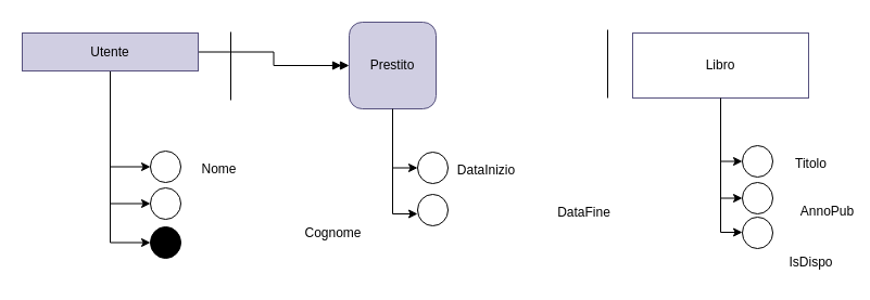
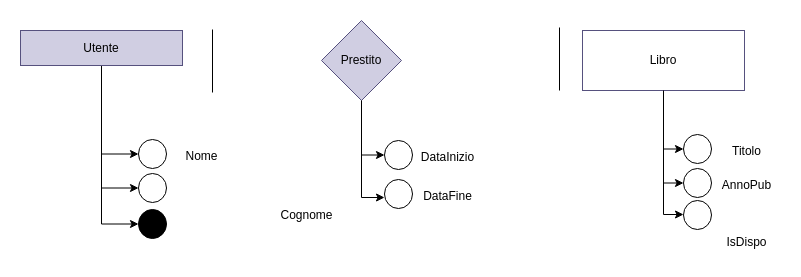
  <mxCell id="0" />
  <mxCell id="1" parent="0" />
- <mxCell id="2" style="edgeStyle=orthogonalEdgeStyle;rounded=0;orthogonalLoop=1;jettySize=auto;html=1;exitX=1;exitY=0.5;exitDx=0;exitDy=0;strokeColor=#000000;endArrow=doubleBlock;endFill=1;" edge="1" parent="1" source="6" target="11"><mxGeometry relative="1" as="geometry" /></mxCell>
  <mxCell id="3" style="edgeStyle=orthogonalEdgeStyle;rounded=0;orthogonalLoop=1;jettySize=auto;html=1;exitX=0.5;exitY=1;exitDx=0;exitDy=0;entryX=0;entryY=0.5;entryDx=0;entryDy=0;strokeColor=#000000;" edge="1" parent="1" source="6" target="19"><mxGeometry relative="1" as="geometry" /></mxCell>
  <mxCell id="4" style="edgeStyle=orthogonalEdgeStyle;rounded=0;orthogonalLoop=1;jettySize=auto;html=1;exitX=0.5;exitY=1;exitDx=0;exitDy=0;entryX=0;entryY=0.5;entryDx=0;entryDy=0;strokeColor=#000000;" edge="1" parent="1" source="6" target="21"><mxGeometry relative="1" as="geometry" /></mxCell>
  <mxCell id="5" style="edgeStyle=orthogonalEdgeStyle;rounded=0;orthogonalLoop=1;jettySize=auto;html=1;exitX=0.5;exitY=1;exitDx=0;exitDy=0;entryX=0;entryY=0.5;entryDx=0;entryDy=0;strokeColor=#000000;" edge="1" parent="1" source="6" target="23"><mxGeometry relative="1" as="geometry" /></mxCell>
  <mxCell id="6" value="&lt;font color=&quot;#000000&quot;&gt;Utente&lt;/font&gt;" style="rounded=0;whiteSpace=wrap;html=1;fillColor=#d0cee2;strokeColor=#56517e;" vertex="1" parent="1"><mxGeometry x="20" y="30" width="162" height="35" as="geometry" /></mxCell>
  <mxCell id="7" style="edgeStyle=orthogonalEdgeStyle;rounded=0;orthogonalLoop=1;jettySize=auto;html=1;exitX=0.5;exitY=1;exitDx=0;exitDy=0;entryX=0;entryY=0.5;entryDx=0;entryDy=0;strokeColor=#000000;" edge="1" parent="1" source="9" target="24"><mxGeometry relative="1" as="geometry" /></mxCell>
  <mxCell id="8" style="edgeStyle=orthogonalEdgeStyle;rounded=0;orthogonalLoop=1;jettySize=auto;html=1;exitX=0.5;exitY=1;exitDx=0;exitDy=0;entryX=0;entryY=0.5;entryDx=0;entryDy=0;strokeColor=#000000;" edge="1" parent="1" source="9" target="26"><mxGeometry relative="1" as="geometry" /></mxCell>
  <mxCell id="9" value="&lt;font color=&quot;#000000&quot;&gt;Libro&lt;/font&gt;" style="rounded=0;whiteSpace=wrap;html=1;fillColor=#ffffff;strokeColor=#56517e;" vertex="1" parent="1"><mxGeometry x="582" y="30" width="162" height="60" as="geometry" /></mxCell>
  <mxCell id="10" style="edgeStyle=orthogonalEdgeStyle;rounded=0;orthogonalLoop=1;jettySize=auto;html=1;exitX=0.5;exitY=1;exitDx=0;exitDy=0;entryX=0;entryY=0.5;entryDx=0;entryDy=0;strokeColor=#000000;" edge="1" parent="1" source="11" target="14"><mxGeometry relative="1" as="geometry" /></mxCell>
- <mxCell id="11" value="&lt;font color=&quot;#000000&quot;&gt;Prestito&lt;/font&gt;" style="whiteSpace=wrap;html=1;fillColor=#d0cee2;strokeColor=#56517e;rounded=1;" vertex="1" parent="1"><mxGeometry x="321" y="20" width="80" height="80" as="geometry" /></mxCell>
+ <mxCell id="11" value="&lt;font color=&quot;#000000&quot;&gt;Prestito&lt;/font&gt;" style="rhombus;whiteSpace=wrap;html=1;fillColor=#d0cee2;strokeColor=#56517e;" vertex="1" parent="1"><mxGeometry x="321" y="20" width="80" height="80" as="geometry" /></mxCell>
  <mxCell id="12" value="" style="endArrow=none;html=1;rounded=0;strokeColor=#000000;" edge="1" parent="1"><mxGeometry width="50" height="50" relative="1" as="geometry"><mxPoint x="212" y="92" as="sourcePoint" /><mxPoint x="212" y="29" as="targetPoint" /></mxGeometry></mxCell>
  <mxCell id="13" value="" style="endArrow=none;html=1;rounded=0;strokeColor=#000000;" edge="1" parent="1"><mxGeometry width="50" height="50" relative="1" as="geometry"><mxPoint x="559" y="90" as="sourcePoint" /><mxPoint x="559" y="27" as="targetPoint" /></mxGeometry></mxCell>
  <mxCell id="14" value="" style="ellipse;whiteSpace=wrap;html=1;fillColor=#FFFFFF;strokeColor=#000000;" vertex="1" parent="1"><mxGeometry x="384" y="140" width="28" height="29" as="geometry" /></mxCell>
  <mxCell id="15" value="&lt;font color=&quot;#000000&quot;&gt;DataInizio&lt;/font&gt;" style="text;html=1;align=center;verticalAlign=middle;resizable=0;points=[];autosize=1;strokeColor=none;fillColor=none;" vertex="1" parent="1"><mxGeometry x="411" y="144" width="71" height="26" as="geometry" /></mxCell>
  <mxCell id="16" value="" style="ellipse;whiteSpace=wrap;html=1;fillColor=#FFFFFF;strokeColor=#000000;" vertex="1" parent="1"><mxGeometry x="384" y="179" width="28" height="29" as="geometry" /></mxCell>
- <mxCell id="17" value="&lt;font color=&quot;#000000&quot;&gt;DataFine&lt;/font&gt;" style="text;html=1;align=center;verticalAlign=middle;resizable=0;points=[];autosize=1;strokeColor=none;fillColor=none;" vertex="1" parent="1"><mxGeometry x="503" y="183" width="67" height="26" as="geometry" /></mxCell>
+ <mxCell id="17" value="&lt;font color=&quot;#000000&quot;&gt;DataFine&lt;/font&gt;" style="text;html=1;align=center;verticalAlign=middle;resizable=0;points=[];autosize=1;strokeColor=none;fillColor=none;" vertex="1" parent="1"><mxGeometry x="413" y="183" width="67" height="26" as="geometry" /></mxCell>
  <mxCell id="18" style="edgeStyle=orthogonalEdgeStyle;rounded=0;orthogonalLoop=1;jettySize=auto;html=1;exitX=0.5;exitY=1;exitDx=0;exitDy=0;entryX=0;entryY=0.621;entryDx=0;entryDy=0;entryPerimeter=0;strokeColor=#000000;" edge="1" parent="1" source="11" target="16"><mxGeometry relative="1" as="geometry" /></mxCell>
  <mxCell id="19" value="" style="ellipse;whiteSpace=wrap;html=1;fillColor=#FFFFFF;strokeColor=#000000;" vertex="1" parent="1"><mxGeometry x="138" y="139" width="28" height="29" as="geometry" /></mxCell>
  <mxCell id="20" value="&lt;font color=&quot;#000000&quot;&gt;Nome&lt;/font&gt;" style="text;html=1;align=center;verticalAlign=middle;resizable=0;points=[];autosize=1;strokeColor=none;fillColor=none;" vertex="1" parent="1"><mxGeometry x="176" y="143" width="50" height="26" as="geometry" /></mxCell>
  <mxCell id="21" value="" style="ellipse;whiteSpace=wrap;html=1;fillColor=#FFFFFF;strokeColor=#000000;" vertex="1" parent="1"><mxGeometry x="138" y="173" width="28" height="29" as="geometry" /></mxCell>
  <mxCell id="22" value="&lt;font color=&quot;#000000&quot;&gt;Cognome&lt;/font&gt;" style="text;html=1;align=center;verticalAlign=middle;resizable=0;points=[];autosize=1;strokeColor=none;fillColor=none;" vertex="1" parent="1"><mxGeometry x="271" y="202" width="70" height="26" as="geometry" /></mxCell>
  <mxCell id="23" value="" style="ellipse;whiteSpace=wrap;html=1;fillColor=#000000;strokeColor=#000000;" vertex="1" parent="1"><mxGeometry x="138" y="209" width="28" height="29" as="geometry" /></mxCell>
  <mxCell id="24" value="" style="ellipse;whiteSpace=wrap;html=1;fillColor=#FFFFFF;strokeColor=#000000;" vertex="1" parent="1"><mxGeometry x="683" y="134" width="28" height="29" as="geometry" /></mxCell>
  <mxCell id="25" value="&lt;font color=&quot;#000000&quot;&gt;Titolo&lt;/font&gt;" style="text;html=1;align=center;verticalAlign=middle;resizable=0;points=[];autosize=1;strokeColor=none;fillColor=none;" vertex="1" parent="1"><mxGeometry x="722" y="138" width="47" height="26" as="geometry" /></mxCell>
  <mxCell id="26" value="" style="ellipse;whiteSpace=wrap;html=1;fillColor=#FFFFFF;strokeColor=#000000;" vertex="1" parent="1"><mxGeometry x="683" y="168" width="28" height="29" as="geometry" /></mxCell>
- <mxCell id="27" value="&lt;font color=&quot;#000000&quot;&gt;AnnoPub&lt;/font&gt;" style="text;html=1;align=center;verticalAlign=middle;resizable=0;points=[];autosize=1;strokeColor=none;fillColor=none;" vertex="1" parent="1"><mxGeometry x="727" y="182" width="67" height="26" as="geometry" /></mxCell>
+ <mxCell id="27" value="&lt;font color=&quot;#000000&quot;&gt;AnnoPub&lt;/font&gt;" style="text;html=1;align=center;verticalAlign=middle;resizable=0;points=[];autosize=1;strokeColor=none;fillColor=none;" vertex="1" parent="1"><mxGeometry x="712" y="172" width="67" height="26" as="geometry" /></mxCell>
  <mxCell id="28" value="" style="ellipse;whiteSpace=wrap;html=1;fillColor=#FFFFFF;strokeColor=#000000;" vertex="1" parent="1"><mxGeometry x="683" y="200" width="28" height="29" as="geometry" /></mxCell>
  <mxCell id="29" value="&lt;font color=&quot;#000000&quot;&gt;IsDispo&lt;/font&gt;" style="text;html=1;align=center;verticalAlign=middle;resizable=0;points=[];autosize=1;strokeColor=none;fillColor=none;" vertex="1" parent="1"><mxGeometry x="717" y="229" width="58" height="26" as="geometry" /></mxCell>
  <mxCell id="30" style="edgeStyle=orthogonalEdgeStyle;rounded=0;orthogonalLoop=1;jettySize=auto;html=1;entryX=0;entryY=0.483;entryDx=0;entryDy=0;entryPerimeter=0;strokeColor=#000000;" edge="1" parent="1" source="9" target="28"><mxGeometry relative="1" as="geometry" /></mxCell>
